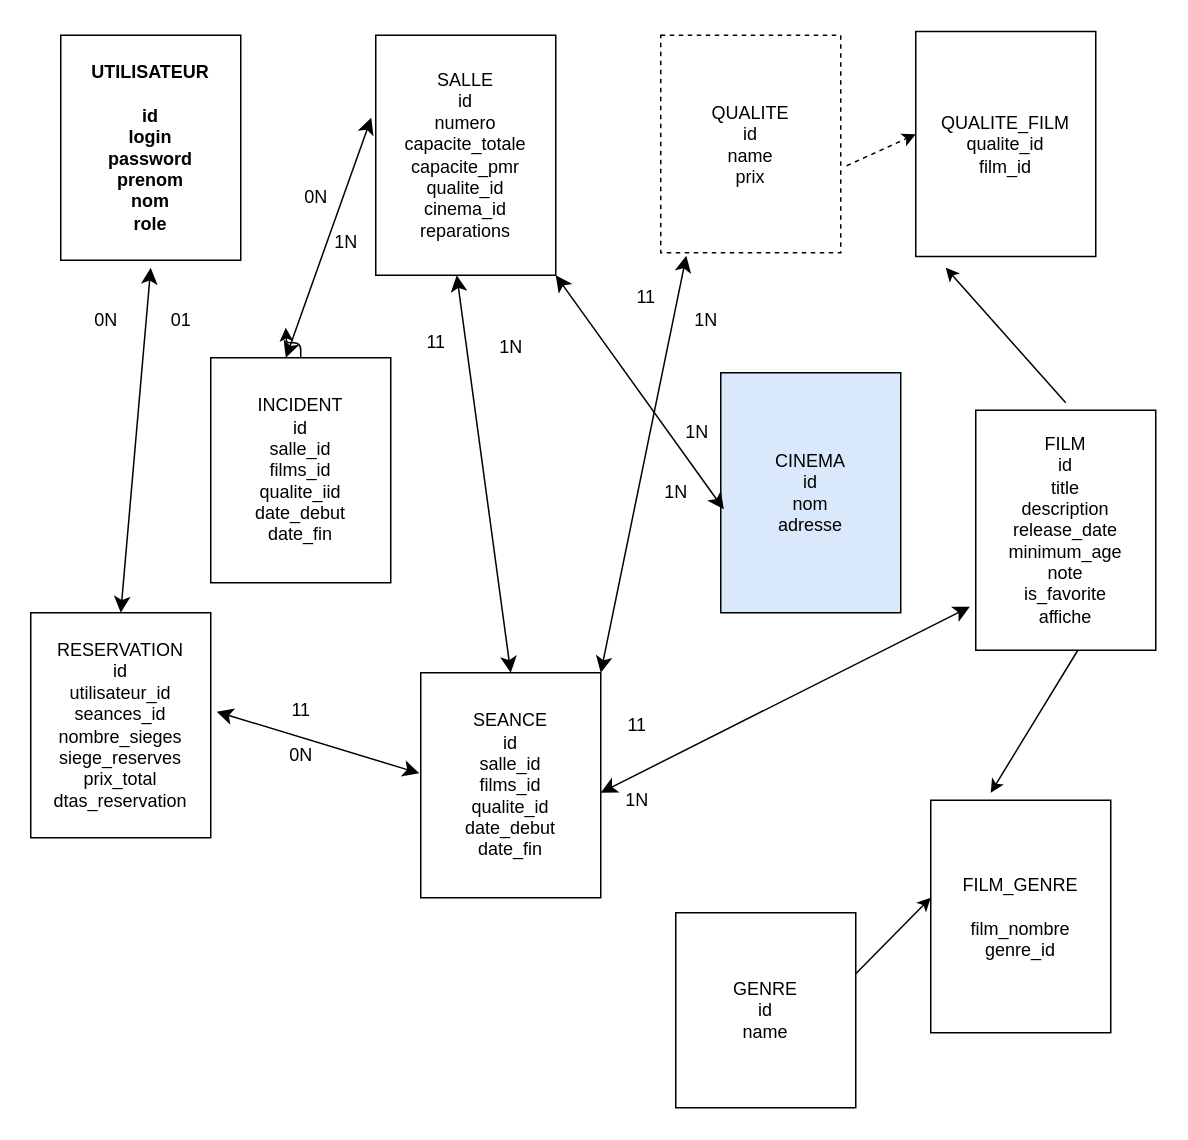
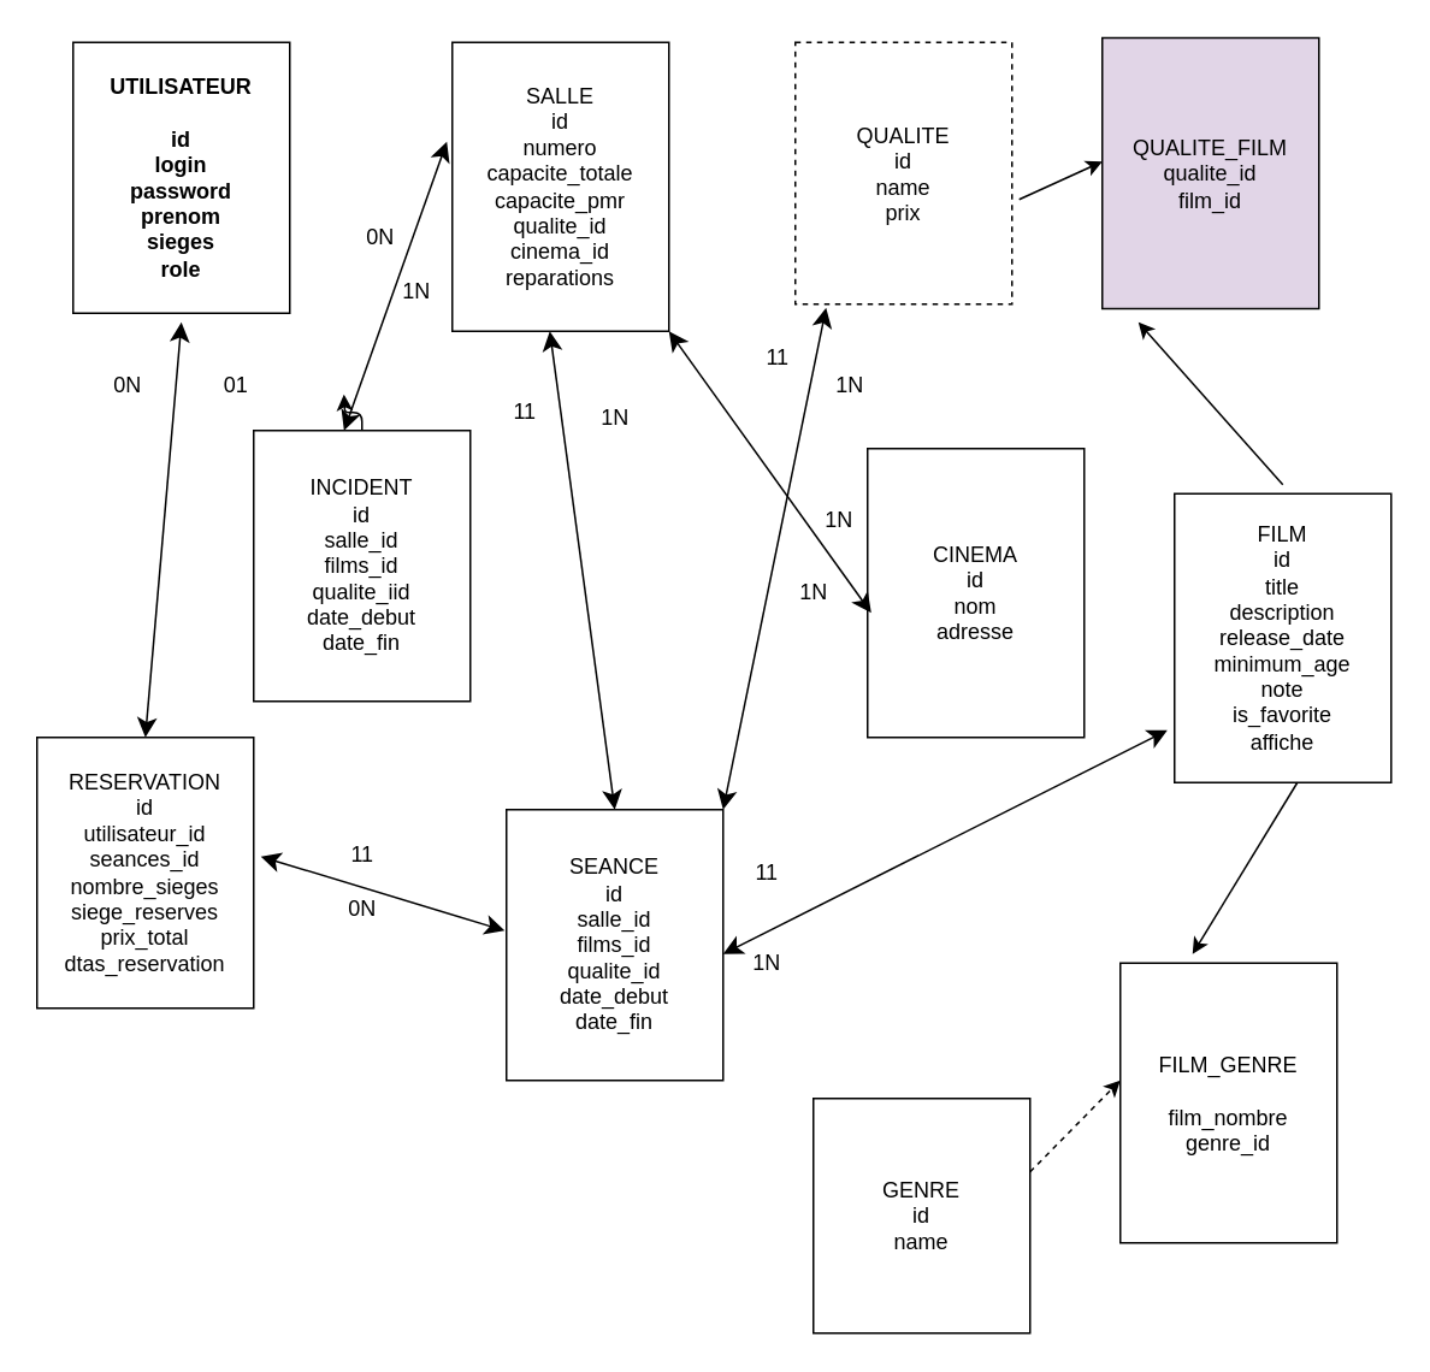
  <mxCell id="0" />
  <mxCell id="1" parent="0" />
  <mxCell id="2" value="RESERVATION&lt;div&gt;id&lt;/div&gt;&lt;div&gt;utilisateur_id&lt;/div&gt;&lt;div&gt;seances_id&lt;/div&gt;&lt;div&gt;nombre_sieges&lt;/div&gt;&lt;div&gt;siege_reserves&lt;/div&gt;&lt;div&gt;prix_total&lt;/div&gt;&lt;div&gt;dtas_reservation&lt;/div&gt;" style="whiteSpace=wrap;html=1;" vertex="1" parent="1"><mxGeometry x="20" y="408" width="120" height="150" as="geometry" /></mxCell>
- <mxCell id="3" value="&lt;b&gt;UTILISATEUR&lt;br&gt;&lt;/b&gt;&lt;div&gt;&lt;b&gt;&lt;br&gt;&lt;/b&gt;&lt;/div&gt;&lt;div&gt;&lt;b&gt;id&lt;/b&gt;&lt;/div&gt;&lt;div&gt;&lt;b&gt;login&lt;/b&gt;&lt;/div&gt;&lt;div&gt;&lt;b&gt;password&lt;/b&gt;&lt;/div&gt;&lt;div&gt;&lt;b&gt;prenom&lt;/b&gt;&lt;/div&gt;&lt;div&gt;&lt;b&gt;nom&lt;/b&gt;&lt;/div&gt;&lt;div&gt;&lt;b&gt;role&lt;/b&gt;&lt;/div&gt;" style="whiteSpace=wrap;html=1;align=center;" vertex="1" parent="1"><mxGeometry x="40" y="23" width="120" height="150" as="geometry" /></mxCell>
- <mxCell id="4" value="QUALITE_FILM&lt;div&gt;qualite_id&lt;/div&gt;&lt;div&gt;film_id&lt;/div&gt;" style="whiteSpace=wrap;html=1;strokeColor=light-dark(#000000,#990000);" vertex="1" parent="1"><mxGeometry x="610" y="20.5" width="120" height="150" as="geometry" /></mxCell>
+ <mxCell id="3" value="&lt;b&gt;UTILISATEUR&lt;br&gt;&lt;/b&gt;&lt;div&gt;&lt;b&gt;&lt;br&gt;&lt;/b&gt;&lt;/div&gt;&lt;div&gt;&lt;b&gt;id&lt;/b&gt;&lt;/div&gt;&lt;div&gt;&lt;b&gt;login&lt;/b&gt;&lt;/div&gt;&lt;div&gt;&lt;b&gt;password&lt;/b&gt;&lt;/div&gt;&lt;div&gt;&lt;b&gt;prenom&lt;/b&gt;&lt;/div&gt;&lt;div&gt;&lt;b&gt;sieges&lt;/b&gt;&lt;/div&gt;&lt;div&gt;&lt;b&gt;role&lt;/b&gt;&lt;/div&gt;" style="whiteSpace=wrap;html=1;align=center;" vertex="1" parent="1"><mxGeometry x="40" y="23" width="120" height="150" as="geometry" /></mxCell>
+ <mxCell id="4" value="QUALITE_FILM&lt;div&gt;qualite_id&lt;/div&gt;&lt;div&gt;film_id&lt;/div&gt;" style="whiteSpace=wrap;html=1;strokeColor=light-dark(#000000,#990000);fillColor=#e1d5e7;" vertex="1" parent="1"><mxGeometry x="610" y="20.5" width="120" height="150" as="geometry" /></mxCell>
  <mxCell id="5" value="FILM&lt;div&gt;id&lt;/div&gt;&lt;div&gt;title&lt;/div&gt;&lt;div&gt;description&lt;/div&gt;&lt;div&gt;release_date&lt;/div&gt;&lt;div&gt;minimum_age&lt;/div&gt;&lt;div&gt;note&lt;/div&gt;&lt;div&gt;is_favorite&lt;/div&gt;&lt;div&gt;affiche&lt;/div&gt;" style="whiteSpace=wrap;html=1;" vertex="1" parent="1"><mxGeometry x="650" y="273" width="120" height="160" as="geometry" /></mxCell>
- <mxCell id="6" value="CINEMA&lt;div&gt;id&lt;/div&gt;&lt;div&gt;nom&lt;/div&gt;&lt;div&gt;adresse&lt;/div&gt;" style="whiteSpace=wrap;html=1;fillColor=#dae8fc;" vertex="1" parent="1"><mxGeometry x="480" y="248" width="120" height="160" as="geometry" /></mxCell>
+ <mxCell id="6" value="CINEMA&lt;div&gt;id&lt;/div&gt;&lt;div&gt;nom&lt;/div&gt;&lt;div&gt;adresse&lt;/div&gt;" style="whiteSpace=wrap;html=1;" vertex="1" parent="1"><mxGeometry x="480" y="248" width="120" height="160" as="geometry" /></mxCell>
  <mxCell id="7" value="QUALITE&lt;div&gt;id&lt;/div&gt;&lt;div&gt;name&lt;/div&gt;&lt;div&gt;prix&lt;/div&gt;" style="whiteSpace=wrap;html=1;dashed=1;" vertex="1" parent="1"><mxGeometry x="440" y="23" width="120" height="145" as="geometry" /></mxCell>
  <mxCell id="8" value="SALLE&lt;div&gt;id&lt;/div&gt;&lt;div&gt;numero&lt;/div&gt;&lt;div&gt;capacite_totale&lt;/div&gt;&lt;div&gt;capacite_pmr&lt;/div&gt;&lt;div&gt;qualite_id&lt;/div&gt;&lt;div&gt;cinema_id&lt;/div&gt;&lt;div&gt;reparations&lt;/div&gt;" style="whiteSpace=wrap;html=1;" vertex="1" parent="1"><mxGeometry x="250" y="23" width="120" height="160" as="geometry" /></mxCell>
  <mxCell id="9" value="FILM_GENRE&lt;div&gt;&lt;br&gt;&lt;/div&gt;&lt;div&gt;film_nombre&lt;/div&gt;&lt;div&gt;genre_id&lt;/div&gt;" style="whiteSpace=wrap;html=1;strokeColor=light-dark(#000000,#990000);" vertex="1" parent="1"><mxGeometry x="620" y="533" width="120" height="155" as="geometry" /></mxCell>
  <mxCell id="10" style="edgeStyle=orthogonalEdgeStyle;html=1;" edge="1" parent="1" source="11"><mxGeometry relative="1" as="geometry"><mxPoint x="190" y="218" as="targetPoint" /></mxGeometry></mxCell>
  <mxCell id="11" value="INCIDENT&lt;div&gt;id&lt;/div&gt;&lt;div&gt;salle_id&lt;/div&gt;&lt;div&gt;films_id&lt;/div&gt;&lt;div&gt;qualite_iid&lt;/div&gt;&lt;div&gt;date_debut&lt;/div&gt;&lt;div&gt;date_fin&lt;/div&gt;" style="whiteSpace=wrap;html=1;" vertex="1" parent="1"><mxGeometry x="140" y="238" width="120" height="150" as="geometry" /></mxCell>
  <mxCell id="12" value="SEANCE&lt;div&gt;id&lt;/div&gt;&lt;div&gt;salle_id&lt;/div&gt;&lt;div&gt;films_id&lt;/div&gt;&lt;div&gt;qualite_id&lt;/div&gt;&lt;div&gt;date_debut&lt;/div&gt;&lt;div&gt;date_fin&lt;/div&gt;" style="whiteSpace=wrap;html=1;" vertex="1" parent="1"><mxGeometry x="280" y="448" width="120" height="150" as="geometry" /></mxCell>
  <mxCell id="13" value="GENRE&lt;div&gt;id&lt;/div&gt;&lt;div&gt;name&lt;/div&gt;" style="whiteSpace=wrap;html=1;strokeColor=light-dark(#000000,#FFFFFF);" vertex="1" parent="1"><mxGeometry x="450" y="608" width="120" height="130" as="geometry" /></mxCell>
  <mxCell id="14" value="0N" style="text;html=1;align=center;verticalAlign=middle;resizable=0;points=[];autosize=1;strokeColor=none;fillColor=none;" vertex="1" parent="1"><mxGeometry x="50" y="198" width="40" height="30" as="geometry" /></mxCell>
- <mxCell id="15" value="01" style="text;html=1;align=center;verticalAlign=middle;resizable=0;points=[];autosize=1;strokeColor=none;fillColor=none;" vertex="1" parent="1"><mxGeometry x="100" y="198" width="40" height="30" as="geometry" /></mxCell>
+ <mxCell id="15" value="01" style="text;html=1;align=center;verticalAlign=middle;resizable=0;points=[];autosize=1;strokeColor=none;fillColor=none;" vertex="1" parent="1"><mxGeometry x="110" y="198" width="40" height="30" as="geometry" /></mxCell>
  <mxCell id="16" value="" style="edgeStyle=none;orthogonalLoop=1;jettySize=auto;html=1;endArrow=classic;startArrow=classic;endSize=8;startSize=8;exitX=1.033;exitY=0.44;exitDx=0;exitDy=0;exitPerimeter=0;entryX=-0.008;entryY=0.447;entryDx=0;entryDy=0;entryPerimeter=0;" edge="1" parent="1" source="2" target="12"><mxGeometry width="100" relative="1" as="geometry"><mxPoint x="170" y="326" as="sourcePoint" /><mxPoint x="240" y="348" as="targetPoint" /><Array as="points" /></mxGeometry></mxCell>
  <mxCell id="17" value="" style="edgeStyle=none;orthogonalLoop=1;jettySize=auto;html=1;endArrow=classic;startArrow=classic;endSize=8;startSize=8;exitX=0.5;exitY=0;exitDx=0;exitDy=0;" edge="1" parent="1" source="2"><mxGeometry width="100" relative="1" as="geometry"><mxPoint x="40" y="218" as="sourcePoint" /><mxPoint x="100" y="178" as="targetPoint" /><Array as="points" /></mxGeometry></mxCell>
  <mxCell id="18" value="11" style="text;html=1;align=center;verticalAlign=middle;resizable=0;points=[];autosize=1;strokeColor=none;fillColor=none;" vertex="1" parent="1"><mxGeometry x="180" y="458" width="40" height="30" as="geometry" /></mxCell>
  <mxCell id="19" value="0N" style="text;html=1;align=center;verticalAlign=middle;resizable=0;points=[];autosize=1;strokeColor=none;fillColor=none;" vertex="1" parent="1"><mxGeometry x="180" y="488" width="40" height="30" as="geometry" /></mxCell>
  <mxCell id="20" value="11" style="text;html=1;align=center;verticalAlign=middle;resizable=0;points=[];autosize=1;strokeColor=none;fillColor=none;" vertex="1" parent="1"><mxGeometry x="270" y="213" width="40" height="30" as="geometry" /></mxCell>
  <mxCell id="21" value="" style="edgeStyle=none;orthogonalLoop=1;jettySize=auto;html=1;endArrow=classic;startArrow=classic;endSize=8;startSize=8;exitX=1;exitY=0;exitDx=0;exitDy=0;entryX=0.142;entryY=1.014;entryDx=0;entryDy=0;entryPerimeter=0;" edge="1" parent="1" source="12" target="7"><mxGeometry width="100" relative="1" as="geometry"><mxPoint x="370" y="218" as="sourcePoint" /><mxPoint x="470" y="218" as="targetPoint" /><Array as="points" /></mxGeometry></mxCell>
  <mxCell id="22" value="11" style="text;html=1;align=center;verticalAlign=middle;resizable=0;points=[];autosize=1;strokeColor=none;fillColor=none;" vertex="1" parent="1"><mxGeometry x="410" y="183" width="40" height="30" as="geometry" /></mxCell>
  <mxCell id="23" value="1N" style="text;html=1;align=center;verticalAlign=middle;resizable=0;points=[];autosize=1;strokeColor=none;fillColor=none;" vertex="1" parent="1"><mxGeometry x="450" y="198" width="40" height="30" as="geometry" /></mxCell>
  <mxCell id="24" value="" style="edgeStyle=none;orthogonalLoop=1;jettySize=auto;html=1;endArrow=classic;startArrow=classic;endSize=8;startSize=8;exitX=1;exitY=0.533;exitDx=0;exitDy=0;exitPerimeter=0;entryX=-0.033;entryY=0.819;entryDx=0;entryDy=0;entryPerimeter=0;" edge="1" parent="1" source="12" target="5"><mxGeometry width="100" relative="1" as="geometry"><mxPoint x="380" y="358" as="sourcePoint" /><mxPoint x="590" y="358" as="targetPoint" /><Array as="points" /></mxGeometry></mxCell>
  <mxCell id="25" value="11" style="text;html=1;align=center;verticalAlign=middle;resizable=0;points=[];autosize=1;strokeColor=none;fillColor=none;" vertex="1" parent="1"><mxGeometry x="404" y="468" width="40" height="30" as="geometry" /></mxCell>
  <mxCell id="26" value="1N" style="text;html=1;align=center;verticalAlign=middle;resizable=0;points=[];autosize=1;strokeColor=none;fillColor=none;" vertex="1" parent="1"><mxGeometry x="404" y="518" width="40" height="30" as="geometry" /></mxCell>
- <mxCell id="27" value="" style="edgeStyle=none;orthogonalLoop=1;jettySize=auto;html=1;exitX=1.033;exitY=0.6;exitDx=0;exitDy=0;exitPerimeter=0;entryX=0;entryY=0.457;entryDx=0;entryDy=0;entryPerimeter=0;dashed=1;" edge="1" parent="1" source="7" target="4"><mxGeometry width="100" relative="1" as="geometry"><mxPoint x="540" y="118" as="sourcePoint" /><mxPoint x="640" y="118" as="targetPoint" /><Array as="points" /></mxGeometry></mxCell>
+ <mxCell id="27" value="" style="edgeStyle=none;orthogonalLoop=1;jettySize=auto;html=1;exitX=1.033;exitY=0.6;exitDx=0;exitDy=0;exitPerimeter=0;entryX=0;entryY=0.457;entryDx=0;entryDy=0;entryPerimeter=0;" edge="1" parent="1" source="7" target="4"><mxGeometry width="100" relative="1" as="geometry"><mxPoint x="540" y="118" as="sourcePoint" /><mxPoint x="640" y="118" as="targetPoint" /><Array as="points" /></mxGeometry></mxCell>
  <mxCell id="28" value="" style="edgeStyle=none;orthogonalLoop=1;jettySize=auto;html=1;" edge="1" parent="1"><mxGeometry width="100" relative="1" as="geometry"><mxPoint x="710" y="268" as="sourcePoint" /><mxPoint x="630" y="178" as="targetPoint" /><Array as="points" /></mxGeometry></mxCell>
  <mxCell id="29" value="" style="edgeStyle=none;orthogonalLoop=1;jettySize=auto;html=1;exitX=0.567;exitY=1;exitDx=0;exitDy=0;exitPerimeter=0;" edge="1" parent="1" source="5"><mxGeometry width="100" relative="1" as="geometry"><mxPoint x="520" y="438" as="sourcePoint" /><mxPoint x="660" y="528" as="targetPoint" /><Array as="points" /></mxGeometry></mxCell>
- <mxCell id="30" value="" style="edgeStyle=none;orthogonalLoop=1;jettySize=auto;html=1;entryX=0;entryY=0.419;entryDx=0;entryDy=0;entryPerimeter=0;exitX=1;exitY=0.313;exitDx=0;exitDy=0;exitPerimeter=0;" edge="1" parent="1" source="13" target="9"><mxGeometry width="100" relative="1" as="geometry"><mxPoint x="580" y="648" as="sourcePoint" /><mxPoint x="640" y="628" as="targetPoint" /><Array as="points" /></mxGeometry></mxCell>
+ <mxCell id="30" value="" style="edgeStyle=none;orthogonalLoop=1;jettySize=auto;html=1;entryX=0;entryY=0.419;entryDx=0;entryDy=0;entryPerimeter=0;exitX=1;exitY=0.313;exitDx=0;exitDy=0;exitPerimeter=0;dashed=1;" edge="1" parent="1" source="13" target="9"><mxGeometry width="100" relative="1" as="geometry"><mxPoint x="580" y="648" as="sourcePoint" /><mxPoint x="640" y="628" as="targetPoint" /><Array as="points" /></mxGeometry></mxCell>
  <mxCell id="31" value="" style="edgeStyle=none;orthogonalLoop=1;jettySize=auto;html=1;endArrow=classic;startArrow=classic;endSize=8;startSize=8;exitX=-0.025;exitY=0.344;exitDx=0;exitDy=0;exitPerimeter=0;entryX=0.417;entryY=0;entryDx=0;entryDy=0;entryPerimeter=0;" edge="1" parent="1" source="8" target="11"><mxGeometry width="100" relative="1" as="geometry"><mxPoint x="160" y="188" as="sourcePoint" /><mxPoint x="200" y="228" as="targetPoint" /><Array as="points" /></mxGeometry></mxCell>
  <mxCell id="32" value="0N" style="text;html=1;align=center;verticalAlign=middle;resizable=0;points=[];autosize=1;strokeColor=none;fillColor=none;" vertex="1" parent="1"><mxGeometry x="190" y="116" width="40" height="30" as="geometry" /></mxCell>
  <mxCell id="33" value="1N" style="text;html=1;align=center;verticalAlign=middle;resizable=0;points=[];autosize=1;strokeColor=none;fillColor=none;" vertex="1" parent="1"><mxGeometry x="210" y="146" width="40" height="30" as="geometry" /></mxCell>
  <mxCell id="34" value="" style="edgeStyle=none;orthogonalLoop=1;jettySize=auto;html=1;endArrow=classic;startArrow=classic;endSize=8;startSize=8;exitX=0.45;exitY=1;exitDx=0;exitDy=0;exitPerimeter=0;entryX=0.5;entryY=0;entryDx=0;entryDy=0;" edge="1" parent="1" source="8" target="12"><mxGeometry width="100" relative="1" as="geometry"><mxPoint x="304" y="183" as="sourcePoint" /><mxPoint x="330" y="398" as="targetPoint" /><Array as="points" /></mxGeometry></mxCell>
  <mxCell id="35" value="1N" style="text;html=1;align=center;verticalAlign=middle;resizable=0;points=[];autosize=1;strokeColor=none;fillColor=none;" vertex="1" parent="1"><mxGeometry x="320" y="216" width="40" height="30" as="geometry" /></mxCell>
  <mxCell id="36" value="" style="edgeStyle=none;orthogonalLoop=1;jettySize=auto;html=1;endArrow=classic;startArrow=classic;endSize=8;startSize=8;exitX=1;exitY=1;exitDx=0;exitDy=0;entryX=0.017;entryY=0.569;entryDx=0;entryDy=0;entryPerimeter=0;" edge="1" parent="1" source="8" target="6"><mxGeometry width="100" relative="1" as="geometry"><mxPoint x="400" y="318" as="sourcePoint" /><mxPoint x="500" y="318" as="targetPoint" /><Array as="points" /></mxGeometry></mxCell>
  <mxCell id="37" value="1N" style="text;html=1;align=center;verticalAlign=middle;resizable=0;points=[];autosize=1;strokeColor=none;fillColor=none;" vertex="1" parent="1"><mxGeometry x="430" y="313" width="40" height="30" as="geometry" /></mxCell>
  <mxCell id="38" value="1N" style="text;html=1;align=center;verticalAlign=middle;resizable=0;points=[];autosize=1;strokeColor=none;fillColor=none;" vertex="1" parent="1"><mxGeometry x="444" y="273" width="40" height="30" as="geometry" /></mxCell>
